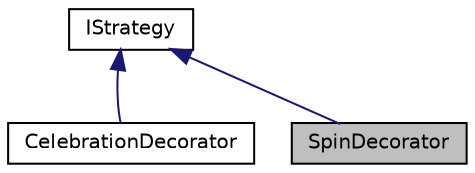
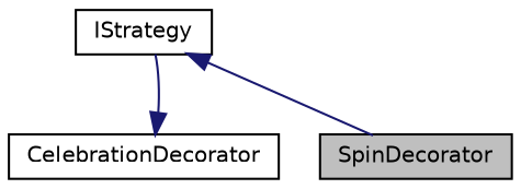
  digraph {
    node [color=black fillcolor=white fontname=Helvetica fontsize=10 shape=record style=filled]
    edge [color=midnightblue dir=back fontname=Helvetica fontsize=10 labelfontname=Helvetica labelfontsize=10 style=solid]
    n1 [fillcolor=grey75 fontcolor=black height=0.2 label=SpinDecorator width=0.4]
    n2 [height=0.2 label=CelebrationDecorator width=0.4]
    n3 [height=0.2 label=IStrategy width=0.4]
    n3 -> n1
-   n3 -> n2
+   n2 -> n3
  }
